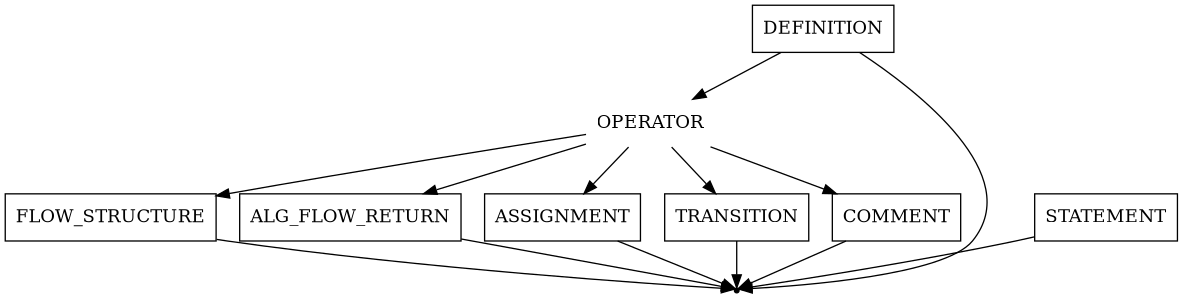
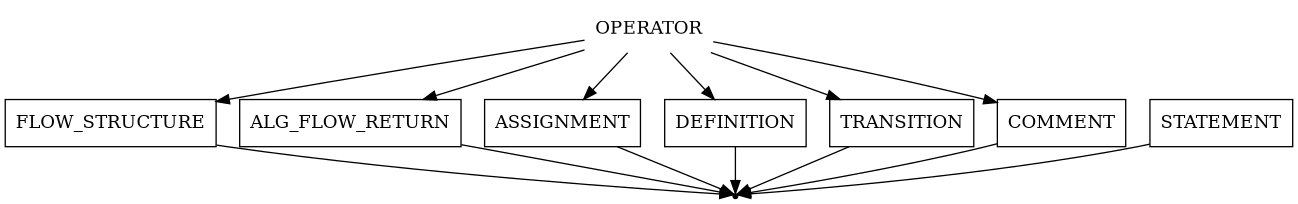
  digraph {
    node [shape=box]
    n1 [label=OPERATOR shape=plaintext]
    n2 [label=FLOW_STRUCTURE]
    n3 [label=ALG_FLOW_RETURN]
    n4 [label=ASSIGNMENT]
    n5 [label=DEFINITION]
    n6 [label=TRANSITION]
    n7 [label=COMMENT]
    end [shape=point]
    n9 [label=STATEMENT]
    n1 -> n2
    n1 -> n3
    n1 -> n4
-   n5 -> n1
+   n1 -> n5
    n1 -> n6
    n1 -> n7
    n2 -> end
    n3 -> end
    n4 -> end
    n5 -> end
    n6 -> end
    n7 -> end
    n9 -> end
  }
